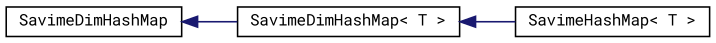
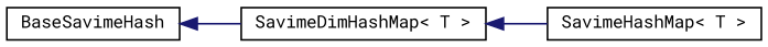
  digraph {
    fontname="Roboto Mono"
    rankdir=LR
    node [color=black fillcolor=white fontname="Roboto Mono" fontsize=10 shape=record style=filled]
    edge [color=midnightblue dir=back fontname="Roboto Mono" fontsize=10 labelfontname=Helvetica labelfontsize=10 style=solid]
-   n1 [height=0.2 label=SavimeDimHashMap width=0.4]
+   n1 [height=0.2 label=BaseSavimeHash width=0.4]
    n2 [height=0.2 label="SavimeDimHashMap\< T \>" width=0.4]
    n3 [height=0.2 label="SavimeHashMap\< T \>" width=0.4]
    n1 -> n2
    n2 -> n3
  }
